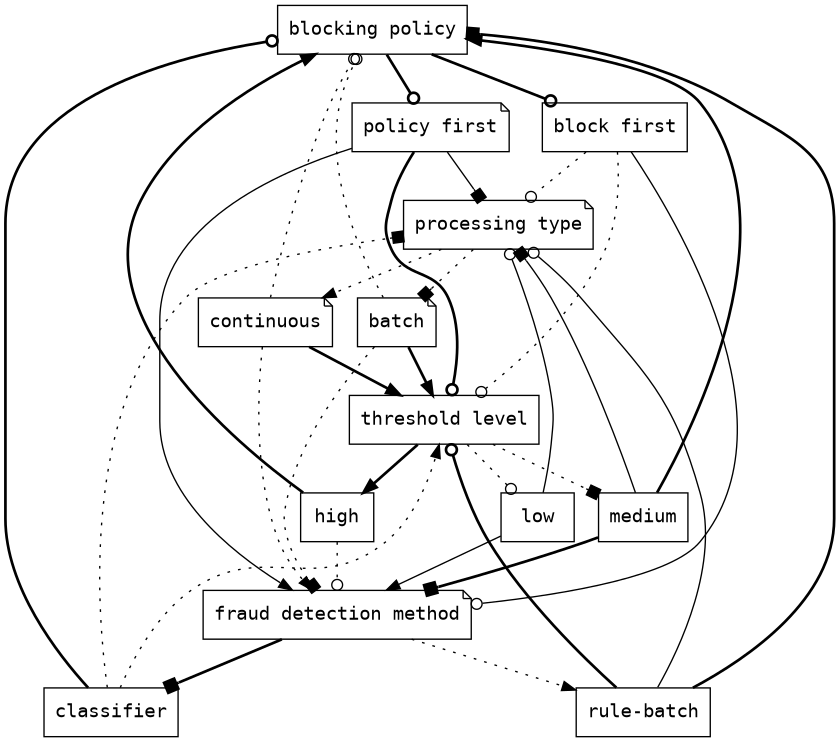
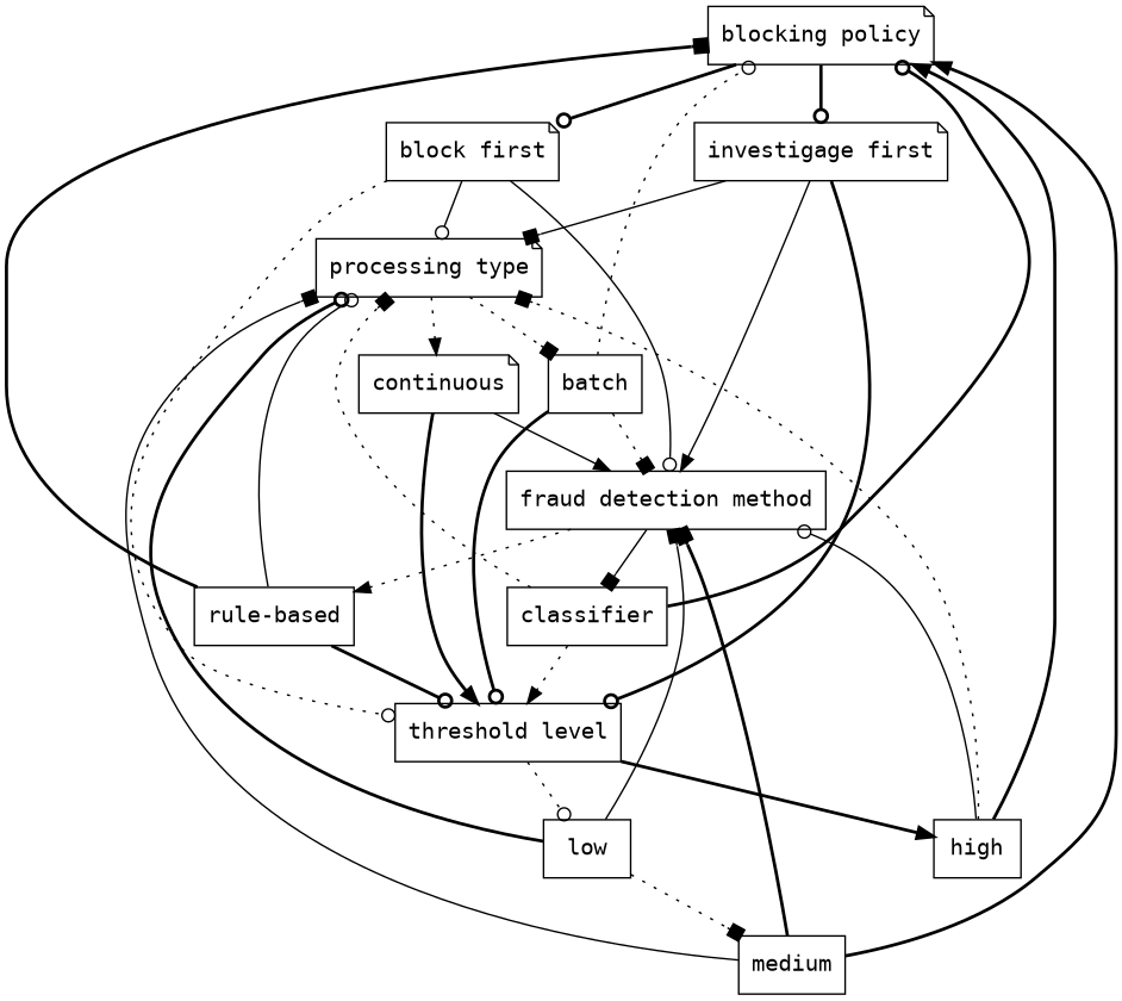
  digraph {
    fontname="DejaVu Sans Mono"
    node [fontname="DejaVu Sans Mono" shape=box]
    edge [arrowhead=odot fontname="DejaVu Sans Mono" style=dotted]
-   "blocking policy" [sides=8]
-   "block first"
-   "investigage first" [shape=note label="policy first"]
+   "blocking policy" [shape=note sides=8]
+   "block first" [shape=note]
+   "investigage first" [shape=note]
    "processing type" [shape=note sides=8]
-   "fraud detection method" [shape=note sides=8]
+   "fraud detection method" [sides=8]
    "threshold level" [sides=8]
    continuous [shape=note]
-   batch [shape=note]
+   batch
    classifier
-   "rule-based" [label="rule-batch"]
+   "rule-based"
    high
    medium
    low
    "blocking policy" -> "block first" [style=bold]
    "blocking policy" -> "investigage first" [style=bold]
-   "block first" -> "processing type"
+   "block first" -> "processing type" [style=solid]
    "block first" -> "fraud detection method" [style=solid]
    "block first" -> "threshold level"
    "investigage first" -> "processing type" [arrowhead=box style=solid]
    "investigage first" -> "fraud detection method" [arrowhead=normal style=solid]
    "investigage first" -> "threshold level" [style=bold]
    "processing type" -> continuous [arrowhead=normal]
    "processing type" -> batch [arrowhead=box]
-   "fraud detection method" -> classifier [arrowhead=box style=bold]
+   "fraud detection method" -> classifier [arrowhead=box style=solid]
    "fraud detection method" -> "rule-based" [arrowhead=normal]
    "threshold level" -> high [arrowhead=normal style=bold]
-   "threshold level" -> medium [arrowhead=box]
+   low -> medium [arrowhead=box]
    "threshold level" -> low
-   continuous -> "blocking policy"
-   continuous -> "fraud detection method" [arrowhead=normal]
+   continuous -> "fraud detection method" [arrowhead=normal style=solid]
    continuous -> "threshold level" [arrowhead=normal style=bold]
    batch -> "blocking policy"
    batch -> "fraud detection method" [arrowhead=box]
-   batch -> "threshold level" [arrowhead=normal style=bold]
+   batch -> "threshold level" [style=bold]
    classifier -> "blocking policy" [style=bold]
    classifier -> "processing type" [arrowhead=box]
    classifier -> "threshold level" [arrowhead=normal]
    "rule-based" -> "blocking policy" [arrowhead=box style=bold]
    "rule-based" -> "processing type" [style=solid]
    "rule-based" -> "threshold level" [style=bold]
    high -> "blocking policy" [arrowhead=normal style=bold]
-   high -> "fraud detection method"
+   high -> "processing type" [arrowhead=box]
+   high -> "fraud detection method" [style=solid]
    medium -> "blocking policy" [arrowhead=normal style=bold]
    medium -> "processing type" [arrowhead=box style=solid]
    medium -> "fraud detection method" [arrowhead=box style=bold]
-   low -> "processing type" [style=solid]
-   low -> "fraud detection method" [arrowhead=normal style=solid]
+   low -> "processing type" [style=bold]
+   low -> "fraud detection method" [arrowhead=box style=solid]
  }
